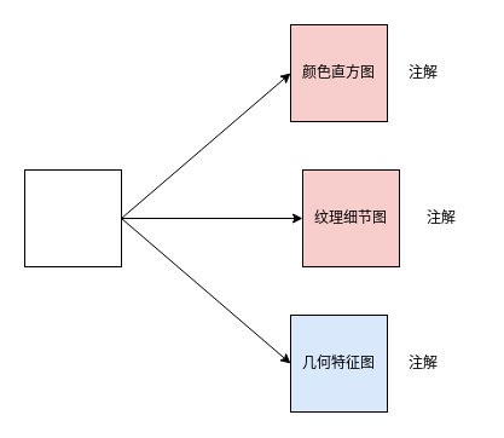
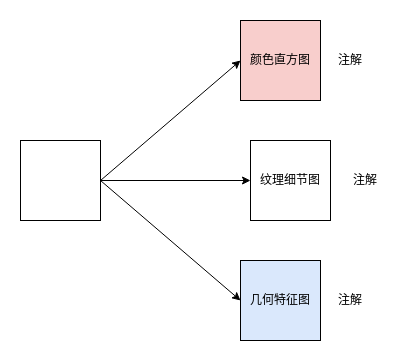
  <mxCell id="0" />
  <mxCell id="1" parent="0" />
  <mxCell id="2" value="" style="whiteSpace=wrap;html=1;aspect=fixed;" vertex="1" parent="1"><mxGeometry x="20" y="140" width="80" height="80" as="geometry" /></mxCell>
  <mxCell id="3" value="" style="endArrow=classic;html=1;rounded=0;exitX=1;exitY=0.5;exitDx=0;exitDy=0;" edge="1" parent="1" source="2"><mxGeometry width="50" height="50" relative="1" as="geometry"><mxPoint x="310" y="230" as="sourcePoint" /><mxPoint x="250" y="180" as="targetPoint" /></mxGeometry></mxCell>
  <mxCell id="4" value="" style="endArrow=classic;html=1;rounded=0;" edge="1" parent="1"><mxGeometry width="50" height="50" relative="1" as="geometry"><mxPoint x="100" y="180" as="sourcePoint" /><mxPoint x="240" y="60" as="targetPoint" /></mxGeometry></mxCell>
  <mxCell id="5" value="" style="endArrow=classic;html=1;rounded=0;exitX=1;exitY=0.5;exitDx=0;exitDy=0;" edge="1" parent="1" source="2"><mxGeometry width="50" height="50" relative="1" as="geometry"><mxPoint x="160" y="320" as="sourcePoint" /><mxPoint x="240" y="300" as="targetPoint" /></mxGeometry></mxCell>
  <mxCell id="6" value="颜色直方图" style="whiteSpace=wrap;html=1;aspect=fixed;fillColor=#f8cecc;" vertex="1" parent="1"><mxGeometry x="240" y="20" width="80" height="80" as="geometry" /></mxCell>
- <mxCell id="7" value="纹理细节图" style="whiteSpace=wrap;html=1;aspect=fixed;fillColor=#f8cecc;" vertex="1" parent="1"><mxGeometry x="250" y="140" width="80" height="80" as="geometry" /></mxCell>
+ <mxCell id="7" value="纹理细节图" style="whiteSpace=wrap;html=1;aspect=fixed;" vertex="1" parent="1"><mxGeometry x="250" y="140" width="80" height="80" as="geometry" /></mxCell>
  <mxCell id="8" value="几何特征图" style="whiteSpace=wrap;html=1;aspect=fixed;fillColor=#dae8fc;" vertex="1" parent="1"><mxGeometry x="240" y="260" width="80" height="80" as="geometry" /></mxCell>
  <mxCell id="9" value="注解" style="text;html=1;align=center;verticalAlign=middle;whiteSpace=wrap;rounded=0;" vertex="1" parent="1"><mxGeometry x="320" y="45" width="60" height="30" as="geometry" /></mxCell>
  <mxCell id="10" value="注解" style="text;html=1;align=center;verticalAlign=middle;whiteSpace=wrap;rounded=0;" vertex="1" parent="1"><mxGeometry x="335" y="165" width="60" height="30" as="geometry" /></mxCell>
  <mxCell id="11" value="注解" style="text;html=1;align=center;verticalAlign=middle;whiteSpace=wrap;rounded=0;" vertex="1" parent="1"><mxGeometry x="320" y="285" width="60" height="30" as="geometry" /></mxCell>
